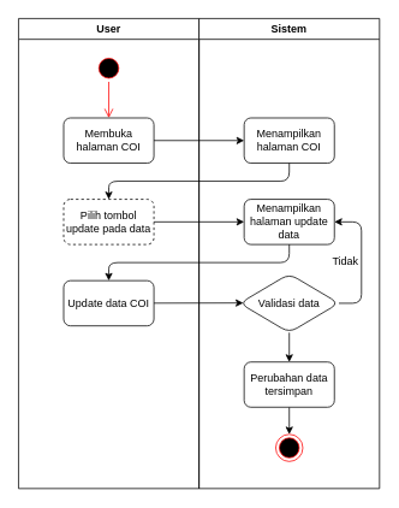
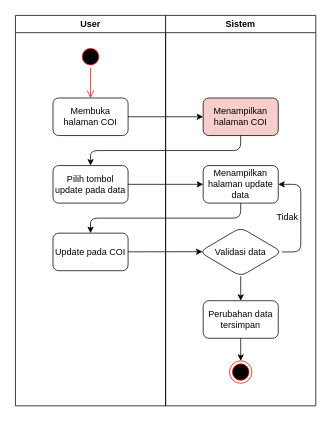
  <mxCell id="0" />
  <mxCell id="1" parent="0" />
  <mxCell id="2" value="User" style="swimlane;whiteSpace=wrap;html=1;" vertex="1" parent="1"><mxGeometry x="20" y="20" width="200" height="520" as="geometry" /></mxCell>
  <mxCell id="3" value="" style="ellipse;html=1;shape=startState;fillColor=#000000;strokeColor=#ff0000;" vertex="1" parent="2"><mxGeometry x="85" y="40" width="30" height="30" as="geometry" /></mxCell>
  <mxCell id="4" value="" style="edgeStyle=orthogonalEdgeStyle;html=1;verticalAlign=bottom;endArrow=open;endSize=8;strokeColor=#ff0000;entryX=0.5;entryY=0;entryDx=0;entryDy=0;" edge="1" source="3" parent="2" target="5"><mxGeometry relative="1" as="geometry"><mxPoint x="100" y="110" as="targetPoint" /></mxGeometry></mxCell>
  <mxCell id="5" value="Membuka halaman COI" style="rounded=1;whiteSpace=wrap;html=1;" vertex="1" parent="2"><mxGeometry x="50" y="110" width="100" height="50" as="geometry" /></mxCell>
- <mxCell id="6" value="Pilih tombol update pada data" style="rounded=1;whiteSpace=wrap;html=1;dashed=1;" vertex="1" parent="2"><mxGeometry x="50" y="200" width="100" height="50" as="geometry" /></mxCell>
- <mxCell id="7" value="Update data COI" style="rounded=1;whiteSpace=wrap;html=1;" vertex="1" parent="2"><mxGeometry x="50" y="290" width="100" height="50" as="geometry" /></mxCell>
+ <mxCell id="6" value="Pilih tombol update pada data" style="rounded=1;whiteSpace=wrap;html=1;" vertex="1" parent="2"><mxGeometry x="50" y="200" width="100" height="50" as="geometry" /></mxCell>
+ <mxCell id="7" value="Update pada COI" style="rounded=1;whiteSpace=wrap;html=1;" vertex="1" parent="2"><mxGeometry x="50" y="290" width="100" height="50" as="geometry" /></mxCell>
  <mxCell id="8" value="Sistem" style="swimlane;whiteSpace=wrap;html=1;" vertex="1" parent="1"><mxGeometry x="220" y="20" width="200" height="520" as="geometry" /></mxCell>
- <mxCell id="9" value="Menampilkan halaman COI" style="rounded=1;whiteSpace=wrap;html=1;" vertex="1" parent="8"><mxGeometry x="50" y="110" width="100" height="50" as="geometry" /></mxCell>
+ <mxCell id="9" value="Menampilkan halaman COI" style="rounded=1;whiteSpace=wrap;html=1;fillColor=#f8cecc;" vertex="1" parent="8"><mxGeometry x="50" y="110" width="100" height="50" as="geometry" /></mxCell>
  <mxCell id="10" value="Menampilkan halaman update data" style="rounded=1;whiteSpace=wrap;html=1;" vertex="1" parent="8"><mxGeometry x="50" y="200" width="100" height="50" as="geometry" /></mxCell>
  <mxCell id="11" style="edgeStyle=none;html=1;exitX=1;exitY=0.5;exitDx=0;exitDy=0;entryX=1;entryY=0.5;entryDx=0;entryDy=0;" edge="1" parent="8" source="13" target="10"><mxGeometry relative="1" as="geometry"><Array as="points"><mxPoint x="180" y="315" /><mxPoint x="180" y="225" /></Array></mxGeometry></mxCell>
  <mxCell id="12" value="" style="edgeStyle=none;html=1;" edge="1" parent="8" source="13" target="15"><mxGeometry relative="1" as="geometry" /></mxCell>
  <mxCell id="13" value="Validasi data" style="rhombus;whiteSpace=wrap;html=1;rounded=1;" vertex="1" parent="8"><mxGeometry x="45" y="282.5" width="110" height="65" as="geometry" /></mxCell>
  <mxCell id="14" value="" style="edgeStyle=none;html=1;" edge="1" parent="8" source="15" target="16"><mxGeometry relative="1" as="geometry" /></mxCell>
  <mxCell id="15" value="Perubahan data tersimpan" style="rounded=1;whiteSpace=wrap;html=1;" vertex="1" parent="8"><mxGeometry x="50" y="380" width="100" height="50" as="geometry" /></mxCell>
  <mxCell id="16" value="" style="ellipse;html=1;shape=endState;fillColor=#000000;strokeColor=#ff0000;" vertex="1" parent="8"><mxGeometry x="85" y="460" width="30" height="30" as="geometry" /></mxCell>
  <mxCell id="17" value="Tidak" style="text;html=1;align=center;verticalAlign=middle;resizable=0;points=[];autosize=1;strokeColor=none;fillColor=none;" vertex="1" parent="8"><mxGeometry x="137" y="253.5" width="50" height="30" as="geometry" /></mxCell>
  <mxCell id="18" value="" style="edgeStyle=none;html=1;" edge="1" parent="1" source="5" target="9"><mxGeometry relative="1" as="geometry" /></mxCell>
  <mxCell id="19" value="" style="edgeStyle=none;html=1;exitX=0.5;exitY=1;exitDx=0;exitDy=0;entryX=0.5;entryY=0;entryDx=0;entryDy=0;" edge="1" parent="1" source="9" target="6"><mxGeometry relative="1" as="geometry"><Array as="points"><mxPoint x="320" y="200" /><mxPoint x="120" y="200" /></Array></mxGeometry></mxCell>
  <mxCell id="20" value="" style="edgeStyle=none;html=1;" edge="1" parent="1" source="6" target="10"><mxGeometry relative="1" as="geometry" /></mxCell>
  <mxCell id="21" style="edgeStyle=none;html=1;entryX=0.5;entryY=0;entryDx=0;entryDy=0;" edge="1" parent="1" source="10" target="7"><mxGeometry relative="1" as="geometry"><Array as="points"><mxPoint x="320" y="290" /><mxPoint x="120" y="290" /></Array></mxGeometry></mxCell>
  <mxCell id="22" value="" style="edgeStyle=none;html=1;entryX=0.037;entryY=0.495;entryDx=0;entryDy=0;entryPerimeter=0;" edge="1" parent="1" source="7" target="13"><mxGeometry relative="1" as="geometry"><mxPoint x="270" y="335" as="targetPoint" /></mxGeometry></mxCell>
